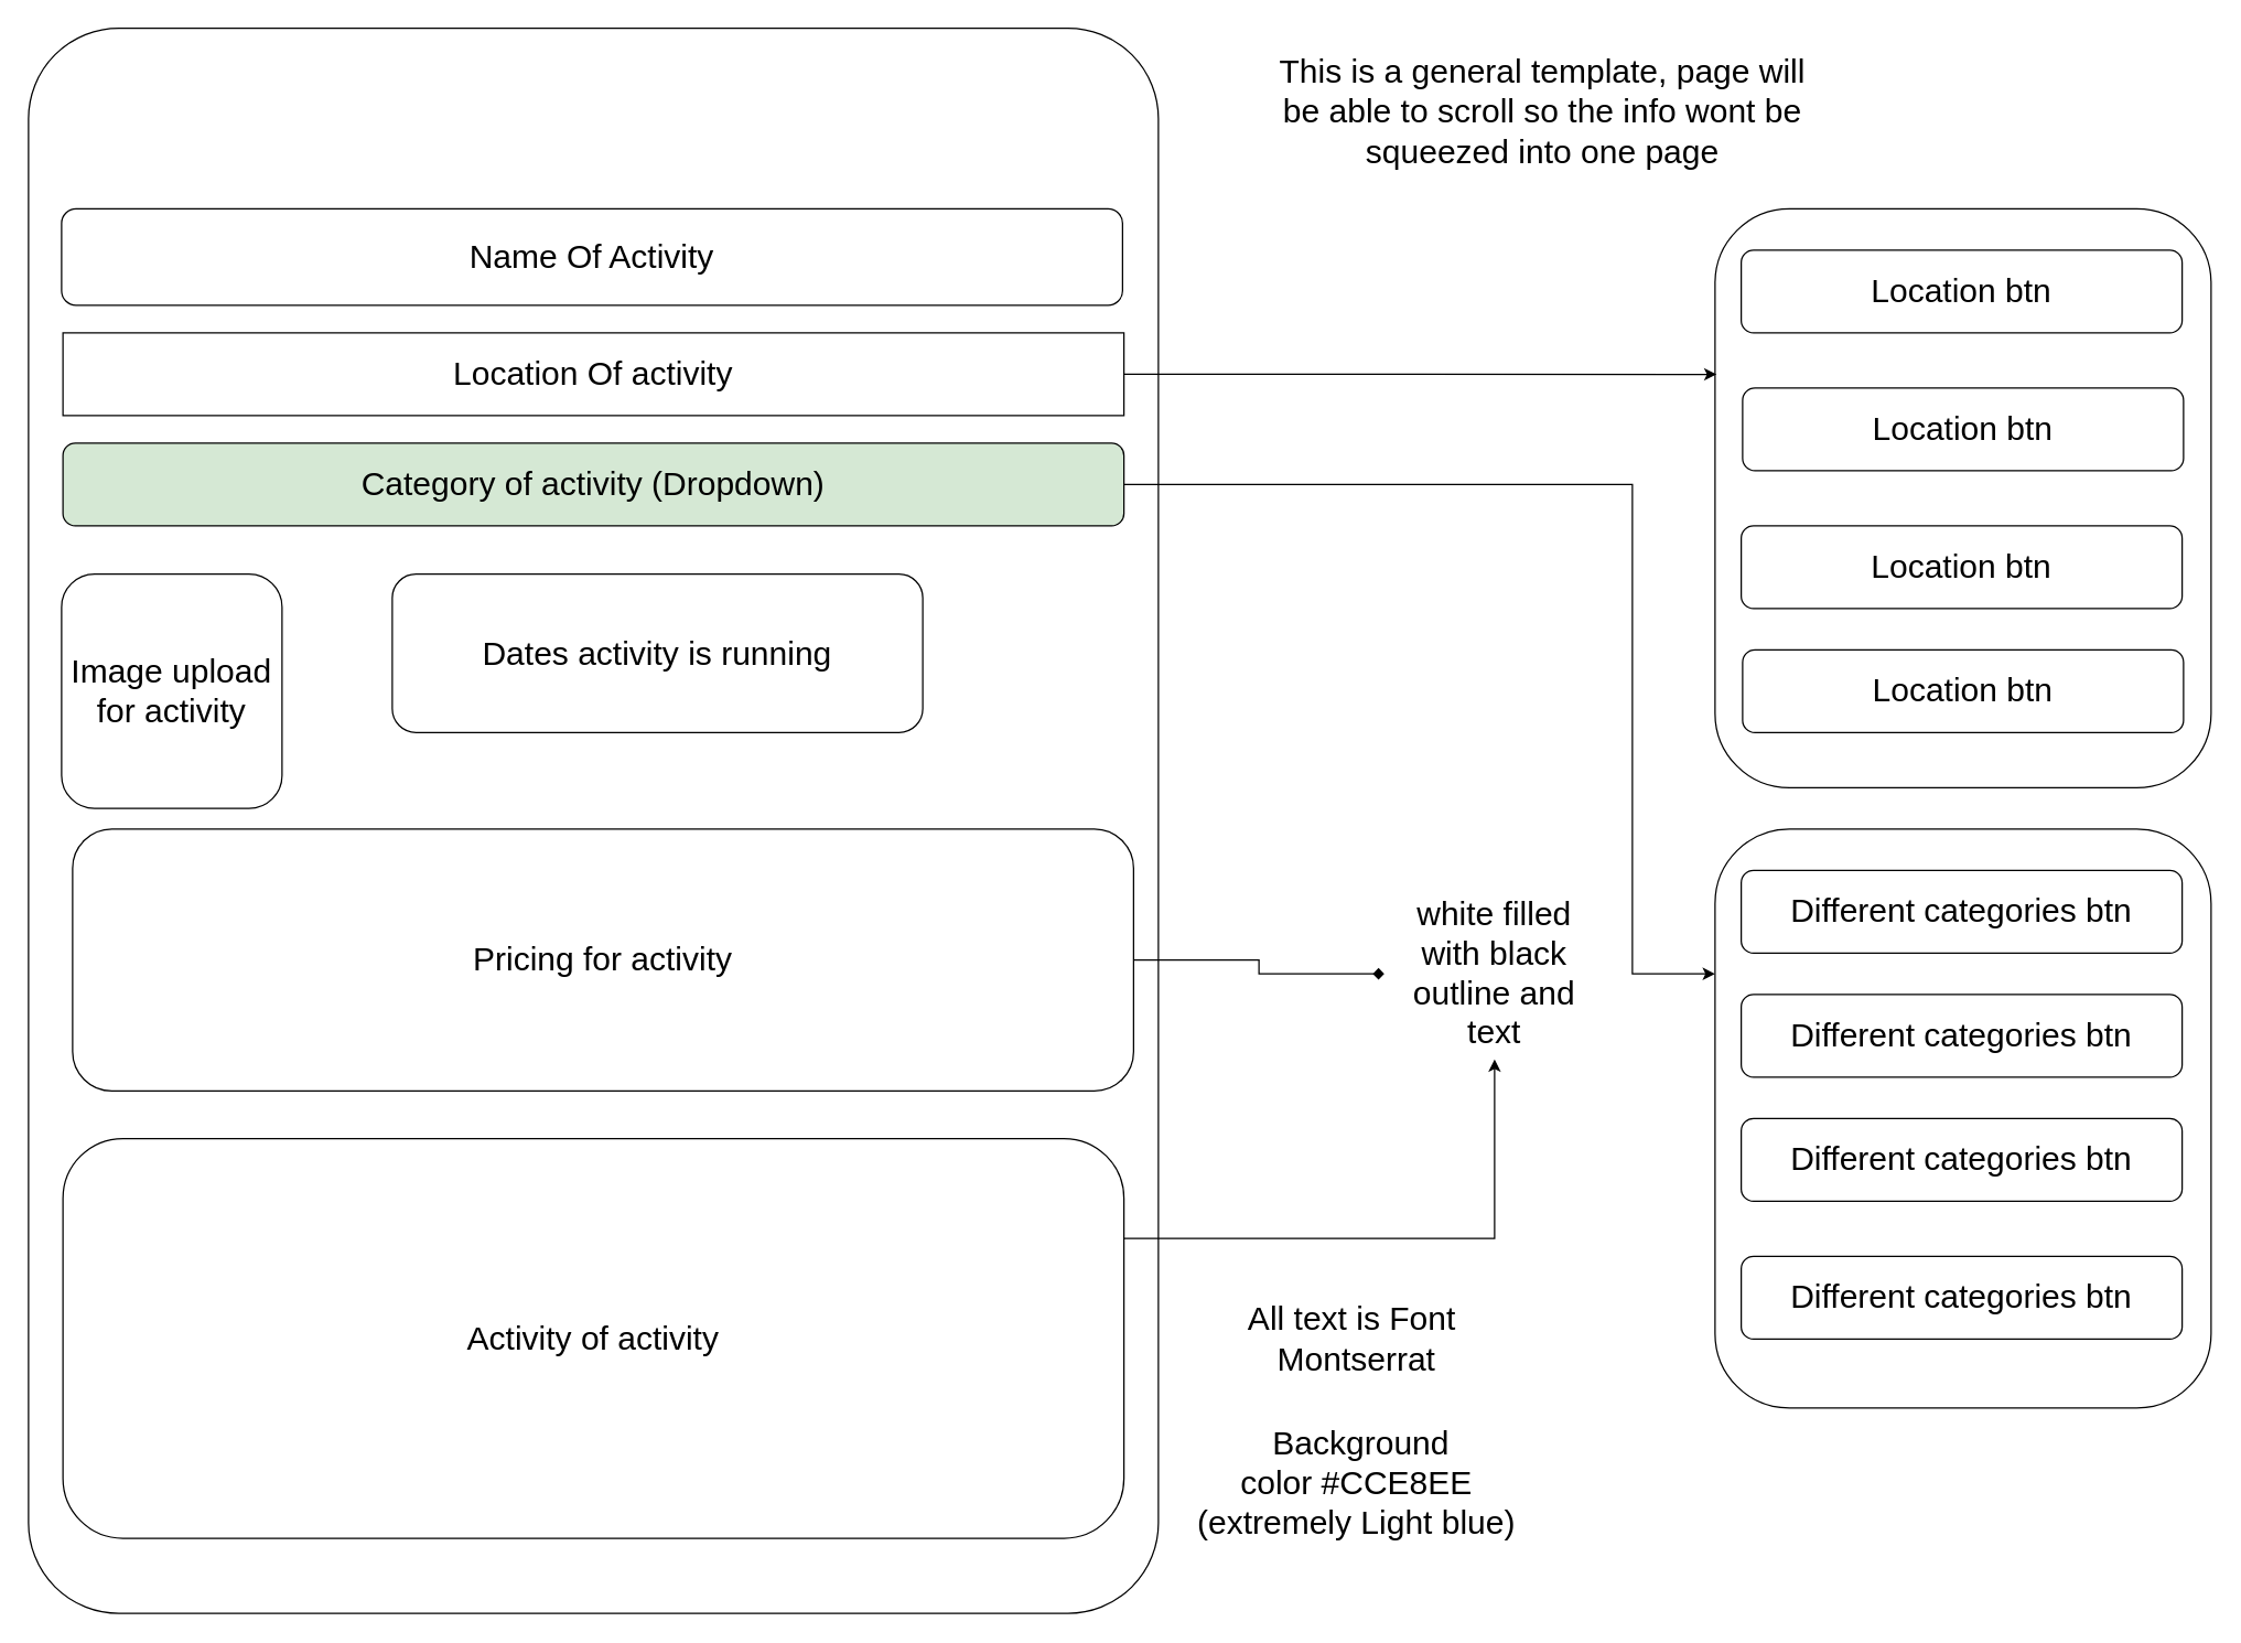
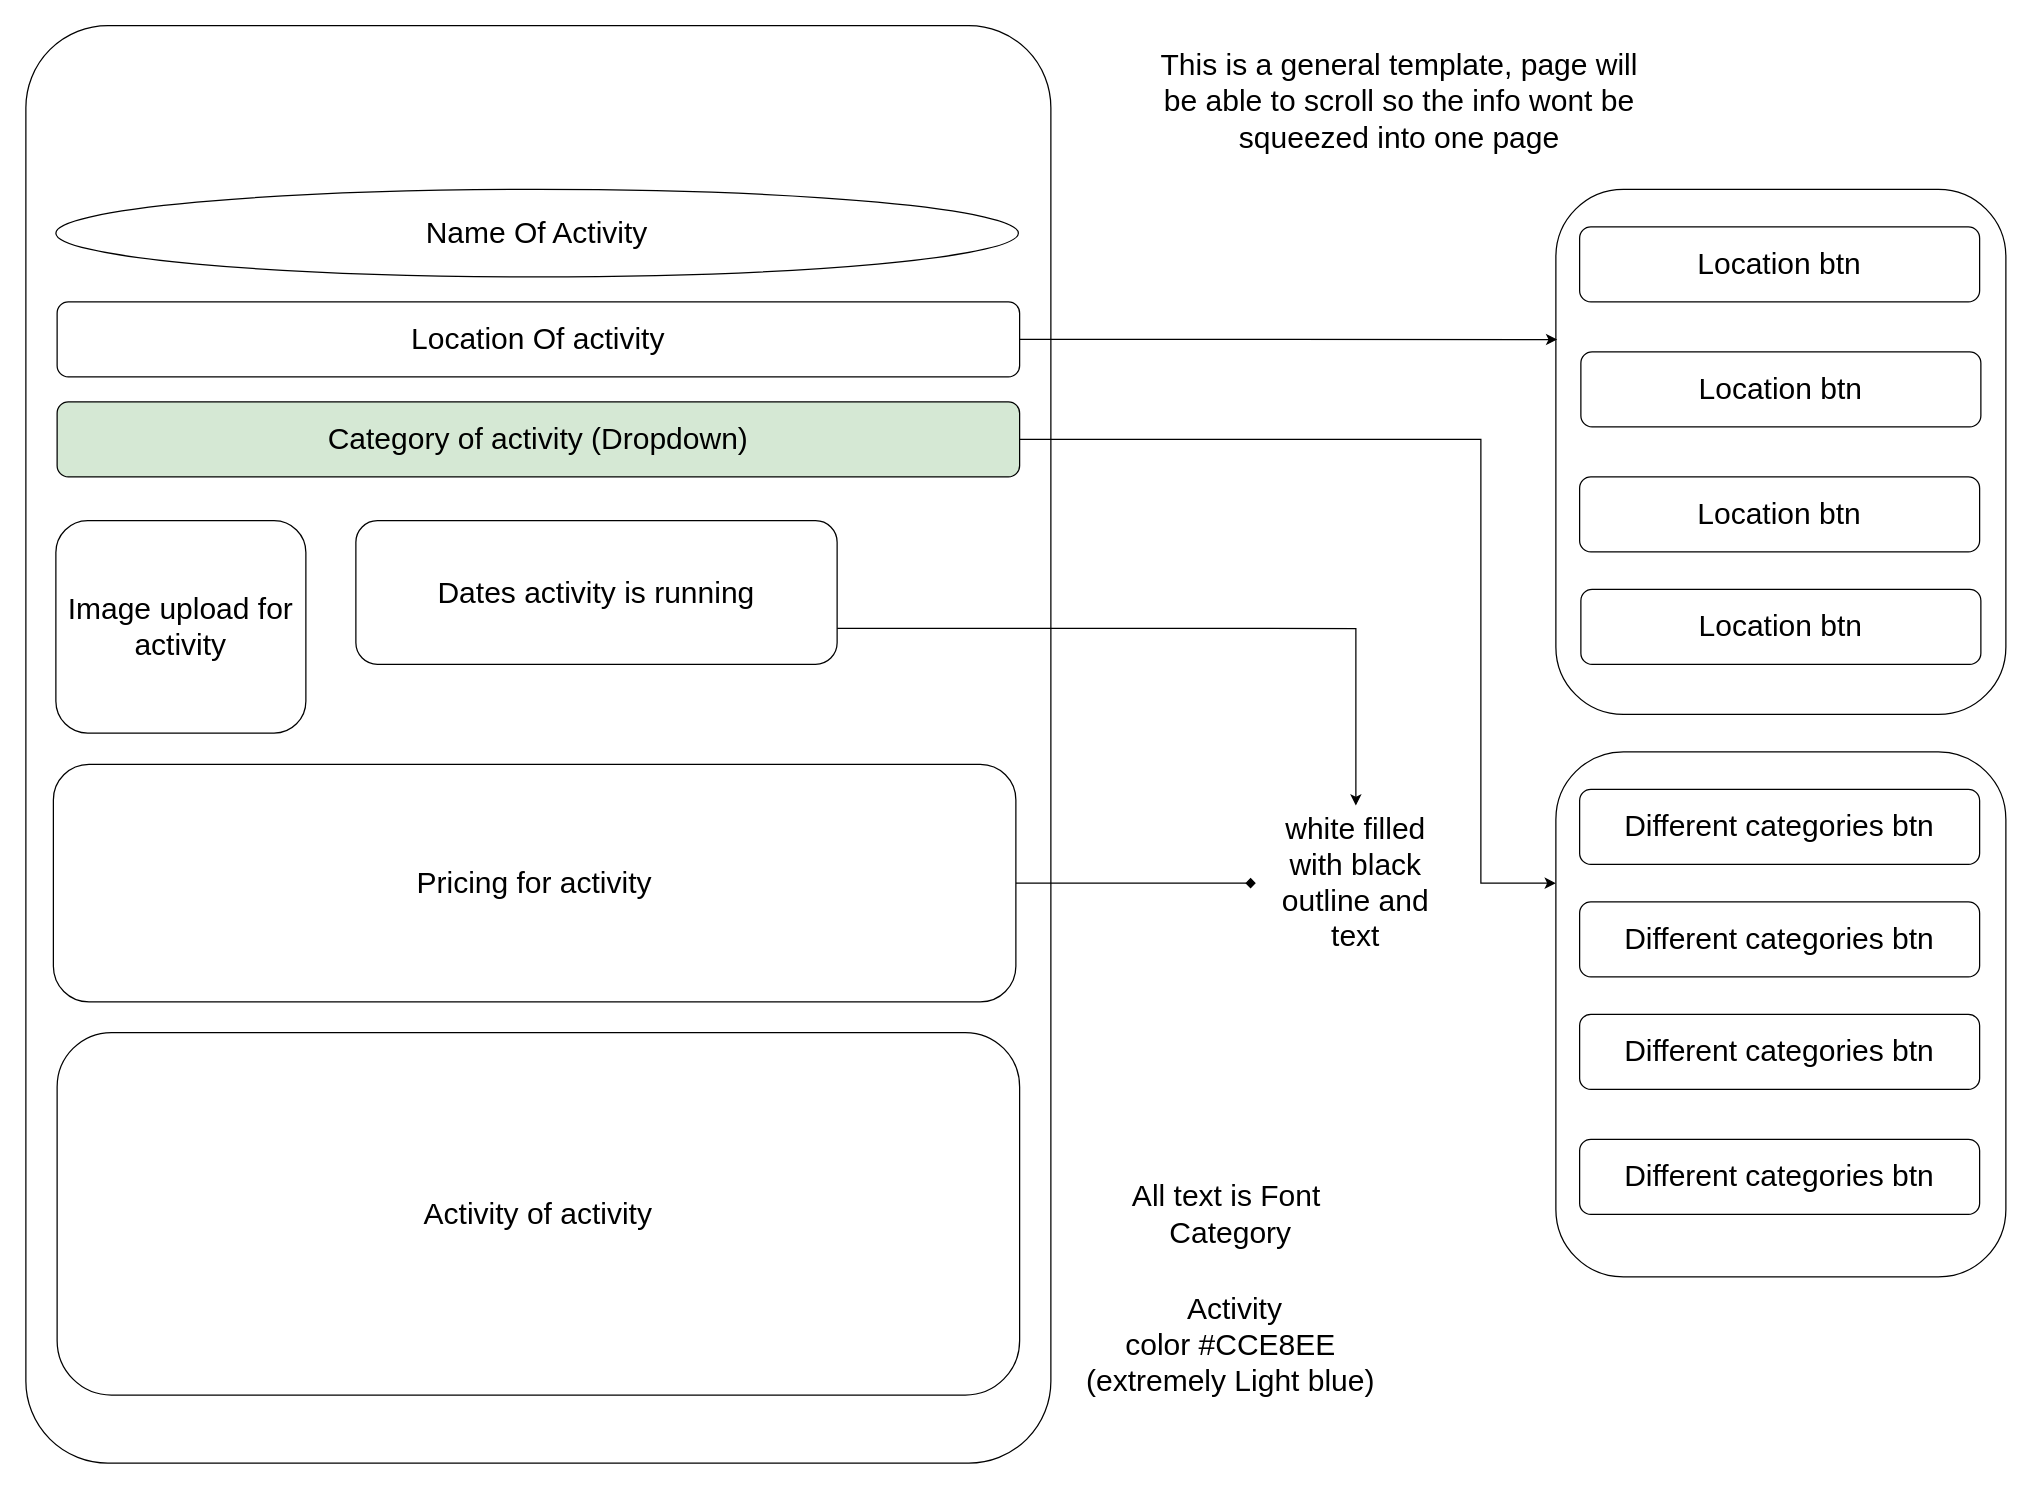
  <mxCell id="0" />
  <mxCell id="1" parent="0" />
  <mxCell id="2" value="" style="rounded=1;whiteSpace=wrap;html=1;arcSize=8;" vertex="1" parent="1"><mxGeometry x="20" y="20" width="820" height="1150" as="geometry" /></mxCell>
- <mxCell id="3" value="&lt;font style=&quot;font-size: 24px;&quot;&gt;Name Of Activity&lt;/font&gt;" style="rounded=1;whiteSpace=wrap;html=1;" vertex="1" parent="1"><mxGeometry x="44" y="151" width="770" height="70" as="geometry" /></mxCell>
+ <mxCell id="3" value="&lt;font style=&quot;font-size: 24px;&quot;&gt;Name Of Activity&lt;/font&gt;" style="ellipse;whiteSpace=wrap;html=1;" vertex="1" parent="1"><mxGeometry x="44" y="151" width="770" height="70" as="geometry" /></mxCell>
  <mxCell id="4" style="edgeStyle=orthogonalEdgeStyle;rounded=0;orthogonalLoop=1;jettySize=auto;html=1;exitX=1;exitY=0.5;exitDx=0;exitDy=0;entryX=0;entryY=0.25;entryDx=0;entryDy=0;" edge="1" parent="1" source="5" target="10"><mxGeometry relative="1" as="geometry"><Array as="points"><mxPoint x="1184" y="351" /><mxPoint x="1184" y="706" /></Array></mxGeometry></mxCell>
  <mxCell id="5" value="&lt;font style=&quot;font-size: 24px;&quot;&gt;Category of activity (Dropdown)&lt;/font&gt;" style="rounded=1;whiteSpace=wrap;html=1;fillColor=#d5e8d4;" vertex="1" parent="1"><mxGeometry x="45" y="321" width="770" height="60" as="geometry" /></mxCell>
  <mxCell id="6" value="" style="rounded=1;whiteSpace=wrap;html=1;" vertex="1" parent="1"><mxGeometry x="1244" y="151" width="360" height="420" as="geometry" /></mxCell>
  <mxCell id="7" value="&lt;font style=&quot;font-size: 24px;&quot;&gt;Location btn&lt;/font&gt;" style="rounded=1;whiteSpace=wrap;html=1;" vertex="1" parent="1"><mxGeometry x="1263" y="181" width="320" height="60" as="geometry" /></mxCell>
- <mxCell id="8" value="Image upload for activity" style="rounded=1;whiteSpace=wrap;html=1;fontSize=24;" vertex="1" parent="1"><mxGeometry x="44" y="416" width="160" height="170" as="geometry" /></mxCell>
- <mxCell id="9" value="&lt;font style=&quot;font-size: 24px;&quot;&gt;Location Of activity&lt;/font&gt;" style="whiteSpace=wrap;html=1;rounded=0;" vertex="1" parent="1"><mxGeometry x="45" y="241" width="770" height="60" as="geometry" /></mxCell>
+ <mxCell id="8" value="Image upload for activity" style="rounded=1;whiteSpace=wrap;html=1;fontSize=24;" vertex="1" parent="1"><mxGeometry x="44" y="416" width="200" height="170" as="geometry" /></mxCell>
+ <mxCell id="9" value="&lt;font style=&quot;font-size: 24px;&quot;&gt;Location Of activity&lt;/font&gt;" style="rounded=1;whiteSpace=wrap;html=1;" vertex="1" parent="1"><mxGeometry x="45" y="241" width="770" height="60" as="geometry" /></mxCell>
  <mxCell id="10" value="" style="rounded=1;whiteSpace=wrap;html=1;" vertex="1" parent="1"><mxGeometry x="1244" y="601" width="360" height="420" as="geometry" /></mxCell>
  <mxCell id="11" value="&lt;font style=&quot;font-size: 24px;&quot;&gt;Different categories btn&lt;/font&gt;" style="rounded=1;whiteSpace=wrap;html=1;" vertex="1" parent="1"><mxGeometry x="1263" y="721" width="320" height="60" as="geometry" /></mxCell>
  <mxCell id="12" value="&lt;font style=&quot;font-size: 24px;&quot;&gt;Different categories btn&lt;/font&gt;" style="rounded=1;whiteSpace=wrap;html=1;" vertex="1" parent="1"><mxGeometry x="1263" y="811" width="320" height="60" as="geometry" /></mxCell>
  <mxCell id="13" value="&lt;font style=&quot;font-size: 24px;&quot;&gt;Different categories btn&lt;/font&gt;" style="rounded=1;whiteSpace=wrap;html=1;" vertex="1" parent="1"><mxGeometry x="1263" y="911" width="320" height="60" as="geometry" /></mxCell>
  <mxCell id="14" value="&lt;font style=&quot;font-size: 24px;&quot;&gt;Different categories btn&lt;/font&gt;" style="rounded=1;whiteSpace=wrap;html=1;" vertex="1" parent="1"><mxGeometry x="1263" y="631" width="320" height="60" as="geometry" /></mxCell>
  <mxCell id="15" value="&lt;font style=&quot;font-size: 24px;&quot;&gt;Location btn&lt;/font&gt;" style="rounded=1;whiteSpace=wrap;html=1;" vertex="1" parent="1"><mxGeometry x="1263" y="381" width="320" height="60" as="geometry" /></mxCell>
  <mxCell id="16" value="&lt;font style=&quot;font-size: 24px;&quot;&gt;Location btn&lt;/font&gt;" style="rounded=1;whiteSpace=wrap;html=1;" vertex="1" parent="1"><mxGeometry x="1264" y="281" width="320" height="60" as="geometry" /></mxCell>
  <mxCell id="17" value="&lt;font style=&quot;font-size: 24px;&quot;&gt;Location btn&lt;/font&gt;" style="rounded=1;whiteSpace=wrap;html=1;" vertex="1" parent="1"><mxGeometry x="1264" y="471" width="320" height="60" as="geometry" /></mxCell>
+ <mxCell id="18" style="edgeStyle=orthogonalEdgeStyle;rounded=0;orthogonalLoop=1;jettySize=auto;html=1;exitX=1;exitY=0.75;exitDx=0;exitDy=0;" edge="1" parent="1" source="19" target="27"><mxGeometry relative="1" as="geometry" /></mxCell>
  <mxCell id="19" value="&lt;font style=&quot;font-size: 24px;&quot;&gt;Dates activity is running&lt;/font&gt;" style="rounded=1;whiteSpace=wrap;html=1;" vertex="1" parent="1"><mxGeometry x="284" y="416" width="385" height="115" as="geometry" /></mxCell>
  <mxCell id="20" style="edgeStyle=orthogonalEdgeStyle;rounded=0;orthogonalLoop=1;jettySize=auto;html=1;exitX=1;exitY=0.5;exitDx=0;exitDy=0;entryX=0.003;entryY=0.286;entryDx=0;entryDy=0;entryPerimeter=0;" edge="1" parent="1" source="9" target="6"><mxGeometry relative="1" as="geometry" /></mxCell>
- <mxCell id="21" value="&lt;font style=&quot;font-size: 24px;&quot;&gt;All text is Font&amp;nbsp;&lt;/font&gt;&lt;div&gt;&lt;font style=&quot;&quot;&gt;&lt;font style=&quot;font-size: 24px;&quot;&gt;Montserrat&lt;/font&gt;&lt;br&gt;&lt;/font&gt;&lt;/div&gt;" style="text;strokeColor=none;align=center;fillColor=none;html=1;verticalAlign=middle;whiteSpace=wrap;rounded=0;" vertex="1" parent="1"><mxGeometry x="864" y="931" width="240" height="79" as="geometry" /></mxCell>
- <mxCell id="22" value="&lt;font style=&quot;font-size: 24px;&quot;&gt;&amp;nbsp;Background color&amp;nbsp;#CCE8EE (extremely Light blue)&lt;/font&gt;" style="text;strokeColor=none;align=center;fillColor=none;html=1;verticalAlign=middle;whiteSpace=wrap;rounded=0;" vertex="1" parent="1"><mxGeometry x="864" y="991" width="240" height="170" as="geometry" /></mxCell>
- <mxCell id="23" style="edgeStyle=orthogonalEdgeStyle;rounded=0;orthogonalLoop=1;jettySize=auto;html=1;exitX=1;exitY=0.25;exitDx=0;exitDy=0;" edge="1" parent="1" source="24" target="27"><mxGeometry relative="1" as="geometry" /></mxCell>
+ <mxCell id="21" value="&lt;font style=&quot;font-size: 24px;&quot;&gt;All text is Font&amp;nbsp;&lt;/font&gt;&lt;div&gt;&lt;font style=&quot;&quot;&gt;&lt;font style=&quot;font-size: 24px;&quot;&gt;Category&lt;/font&gt;&lt;br&gt;&lt;/font&gt;&lt;/div&gt;" style="text;strokeColor=none;align=center;fillColor=none;html=1;verticalAlign=middle;whiteSpace=wrap;rounded=0;" vertex="1" parent="1"><mxGeometry x="864" y="931" width="240" height="79" as="geometry" /></mxCell>
+ <mxCell id="22" value="&lt;font style=&quot;font-size: 24px;&quot;&gt;&amp;nbsp;Activity color&amp;nbsp;#CCE8EE (extremely Light blue)&lt;/font&gt;" style="text;strokeColor=none;align=center;fillColor=none;html=1;verticalAlign=middle;whiteSpace=wrap;rounded=0;" vertex="1" parent="1"><mxGeometry x="864" y="991" width="240" height="170" as="geometry" /></mxCell>
  <mxCell id="24" value="&lt;font style=&quot;font-size: 24px;&quot;&gt;Activity of activity&lt;/font&gt;" style="rounded=1;whiteSpace=wrap;html=1;" vertex="1" parent="1"><mxGeometry x="45" y="825.5" width="770" height="290" as="geometry" /></mxCell>
  <mxCell id="25" style="edgeStyle=orthogonalEdgeStyle;rounded=0;orthogonalLoop=1;jettySize=auto;html=1;exitX=1;exitY=0.5;exitDx=0;exitDy=0;entryX=0;entryY=0.5;entryDx=0;entryDy=0;endArrow=diamond;" edge="1" parent="1" source="26" target="27"><mxGeometry relative="1" as="geometry" /></mxCell>
- <mxCell id="26" value="&lt;font style=&quot;font-size: 24px;&quot;&gt;Pricing for activity&lt;/font&gt;" style="rounded=1;whiteSpace=wrap;html=1;" vertex="1" parent="1"><mxGeometry x="52" y="601" width="770" height="190" as="geometry" /></mxCell>
+ <mxCell id="26" value="&lt;font style=&quot;font-size: 24px;&quot;&gt;Pricing for activity&lt;/font&gt;" style="rounded=1;whiteSpace=wrap;html=1;" vertex="1" parent="1"><mxGeometry x="42" y="611" width="770" height="190" as="geometry" /></mxCell>
  <mxCell id="27" value="&lt;font style=&quot;font-size: 24px;&quot;&gt;white filled with black outline and text&lt;/font&gt;" style="text;strokeColor=none;align=center;fillColor=none;html=1;verticalAlign=middle;whiteSpace=wrap;rounded=0;" vertex="1" parent="1"><mxGeometry x="1004" y="644" width="160" height="124" as="geometry" /></mxCell>
  <mxCell id="28" value="&lt;font style=&quot;font-size: 24px;&quot;&gt;This is a general template, page will be able to scroll so the info wont be squeezed into one page&lt;/font&gt;" style="text;html=1;align=center;verticalAlign=middle;whiteSpace=wrap;rounded=0;" vertex="1" parent="1"><mxGeometry x="924" y="41" width="390" height="80" as="geometry" /></mxCell>
